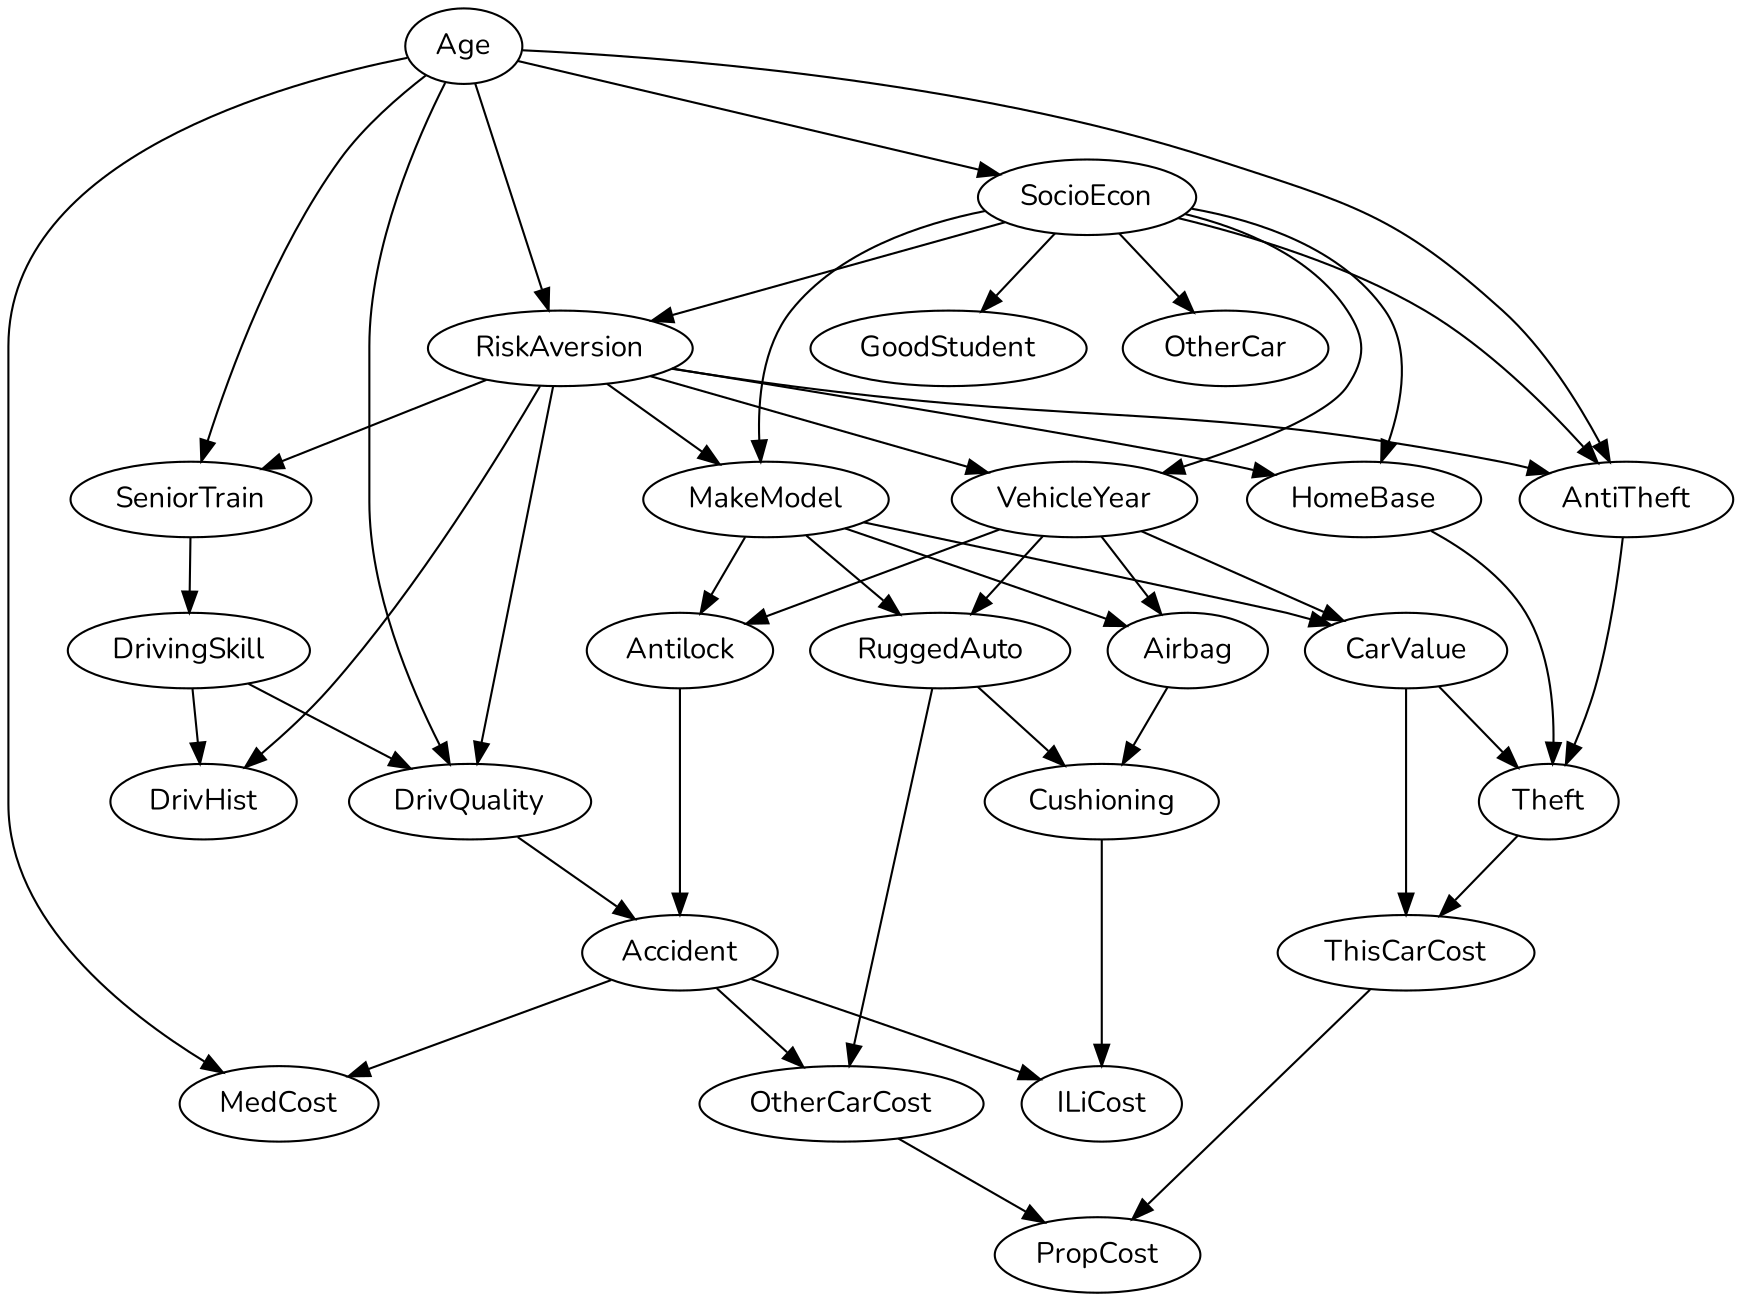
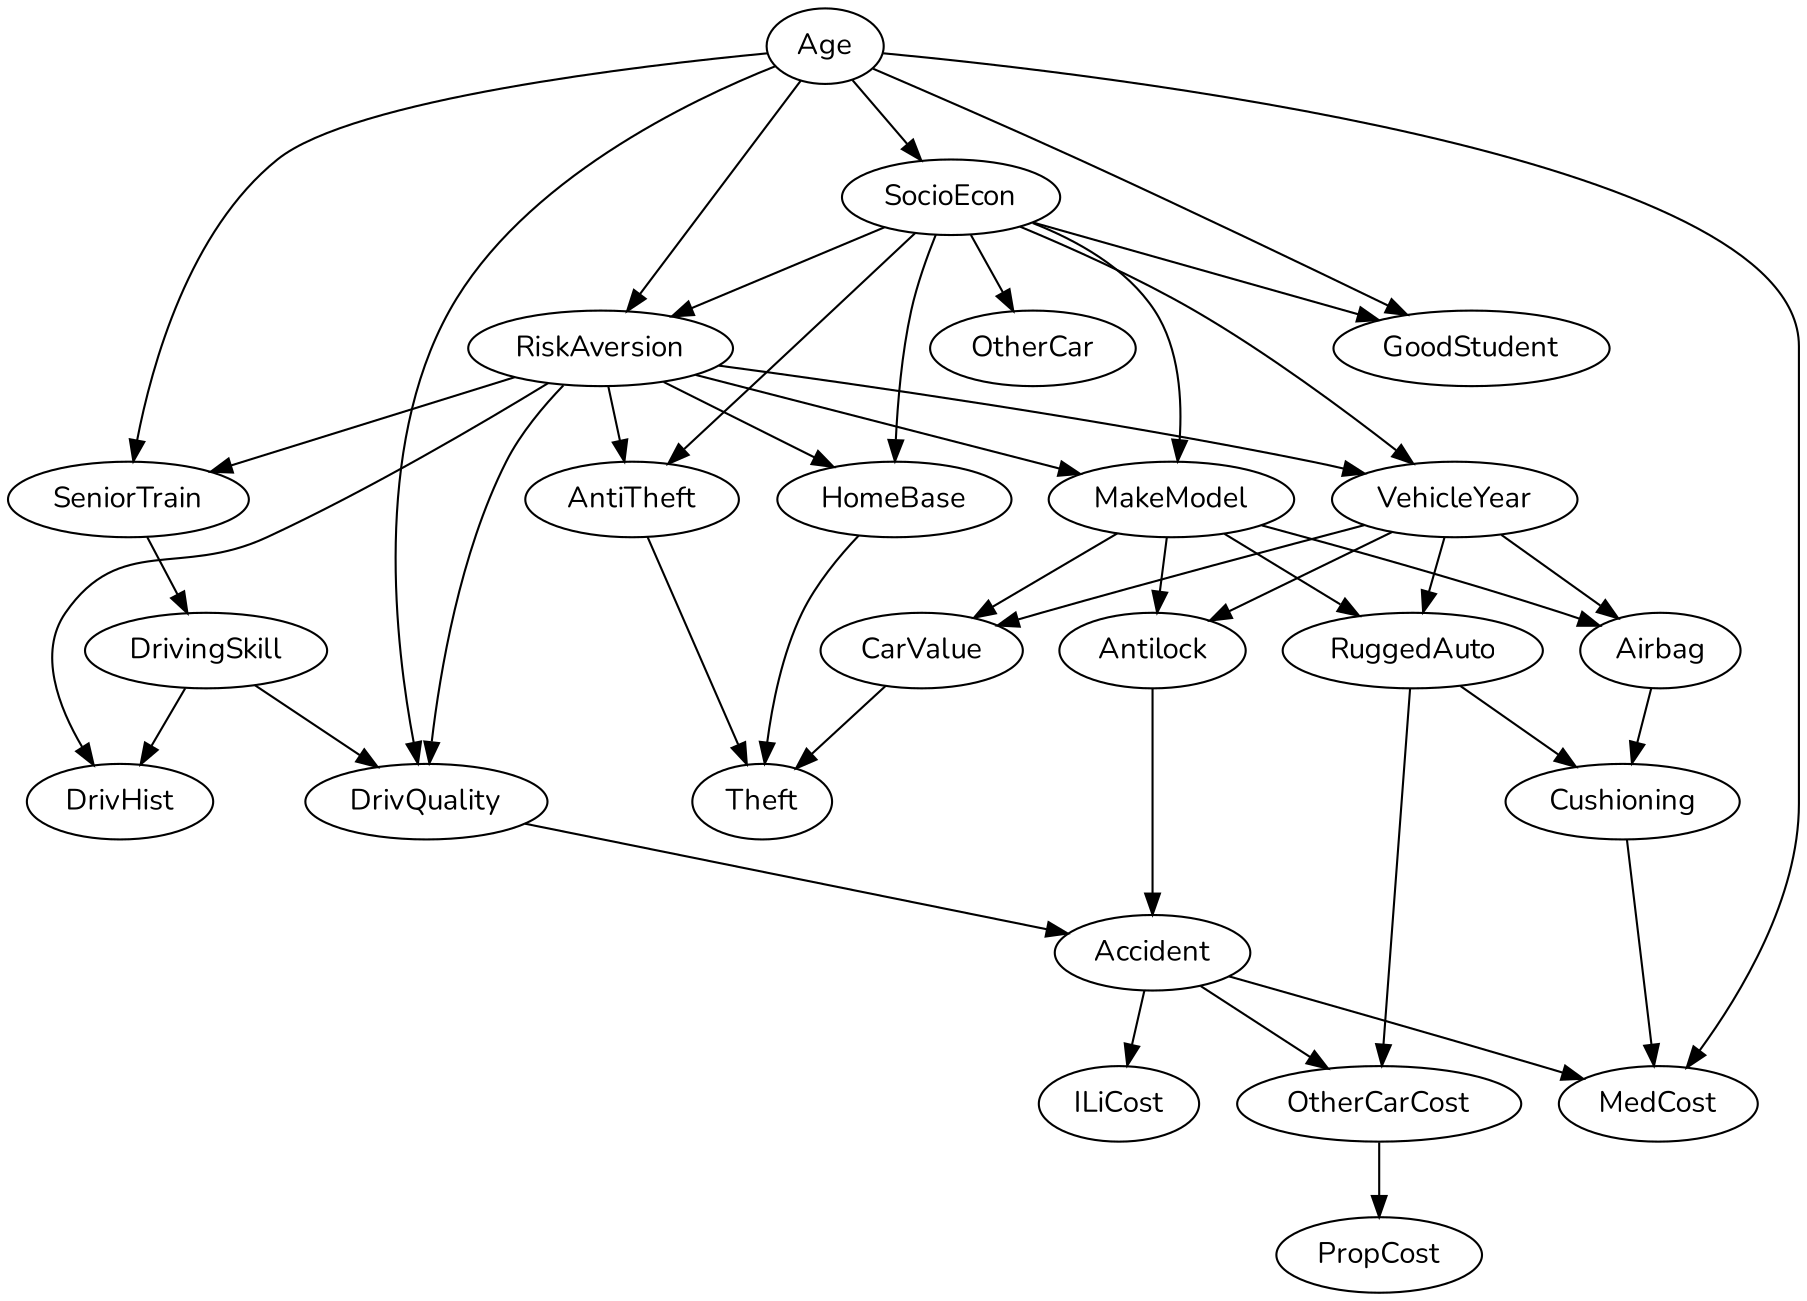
  strict digraph {
    fontname=Nunito
    node [fontname=Nunito]
    edge [fontname=Nunito]
    RiskAversion
    AntiTheft
    MakeModel
    DrivQuality
    DrivHist
    SeniorTrain
    VehicleYear
    HomeBase
    Theft
    Antilock
    CarValue
    Airbag
    RuggedAuto
    Accident
    DrivingSkill
    OtherCarCost
    MedCost
    ILiCost
    SocioEcon
    GoodStudent
    OtherCar
    PropCost
-   ThisCarCost
    Cushioning
    Age
    RiskAversion -> AntiTheft
    RiskAversion -> MakeModel
    RiskAversion -> DrivQuality
    RiskAversion -> DrivHist
    RiskAversion -> SeniorTrain
    RiskAversion -> VehicleYear
    RiskAversion -> HomeBase
    AntiTheft -> Theft
    MakeModel -> Antilock
    MakeModel -> CarValue
    MakeModel -> Airbag
    MakeModel -> RuggedAuto
    DrivQuality -> Accident
    SeniorTrain -> DrivingSkill
    VehicleYear -> Antilock
    VehicleYear -> CarValue
    VehicleYear -> Airbag
    VehicleYear -> RuggedAuto
    HomeBase -> Theft
-   Theft -> ThisCarCost
    Antilock -> Accident
    CarValue -> Theft
-   CarValue -> ThisCarCost
    Airbag -> Cushioning
    RuggedAuto -> OtherCarCost
    RuggedAuto -> Cushioning
    Accident -> OtherCarCost
    Accident -> MedCost
    Accident -> ILiCost
    DrivingSkill -> DrivQuality
    DrivingSkill -> DrivHist
    OtherCarCost -> PropCost
    SocioEcon -> RiskAversion
    SocioEcon -> AntiTheft
    SocioEcon -> MakeModel
    SocioEcon -> VehicleYear
    SocioEcon -> HomeBase
    SocioEcon -> GoodStudent
    SocioEcon -> OtherCar
-   ThisCarCost -> PropCost
-   Cushioning -> ILiCost
+   Cushioning -> MedCost
    Age -> RiskAversion
    Age -> DrivQuality
    Age -> SeniorTrain
    Age -> MedCost
    Age -> SocioEcon
-   Age -> AntiTheft
+   Age -> GoodStudent
  }
